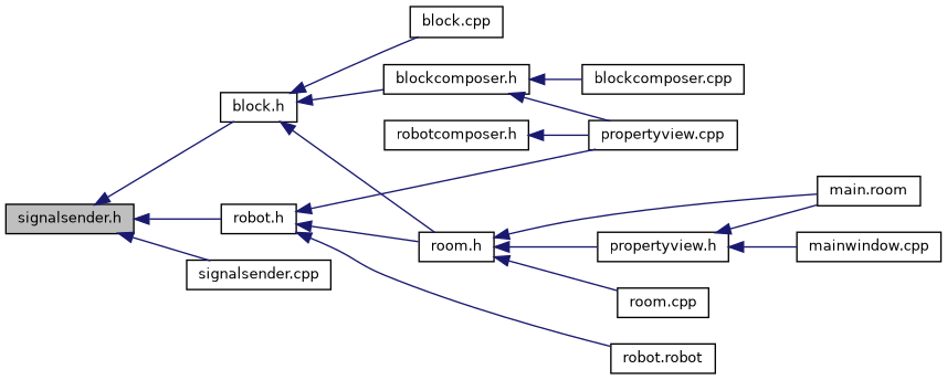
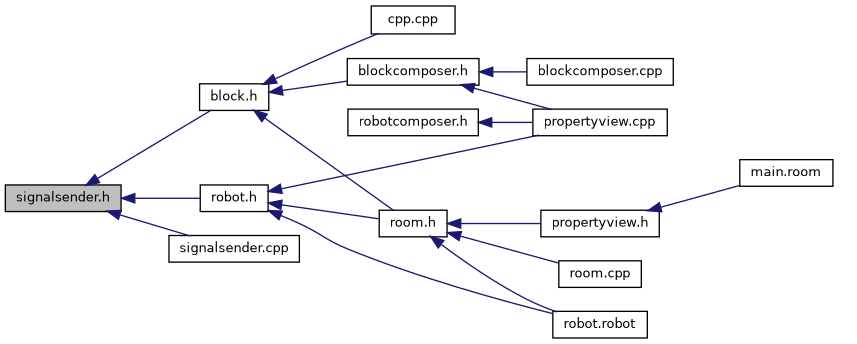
  digraph {
    rankdir=LR
    node [color=black fillcolor=white fontname=Helvetica fontsize=10 shape=record style=filled]
    edge [color=midnightblue dir=back fontname=Helvetica fontsize=10 labelfontname=Helvetica labelfontsize=10 style=solid]
    n1 [fillcolor=grey75 fontcolor=black height=0.2 label="signalsender.h" width=0.4]
    n2 [height=0.2 label="block.h" width=0.4]
    n3 [height=0.2 label="robot.h" width=0.4]
    n4 [height=0.2 label="signalsender.cpp" width=0.4]
-   n5 [height=0.2 label="block.cpp" width=0.4]
+   n5 [height=0.2 label="cpp.cpp" width=0.4]
    n6 [height=0.2 label="blockcomposer.h" width=0.4]
    n7 [height=0.2 label="room.h" width=0.4]
    n8 [height=0.2 label="propertyview.cpp" width=0.4]
    n9 [height=0.2 label="robot.robot" width=0.4]
    n10 [height=0.2 label="blockcomposer.cpp" width=0.4]
    n11 [height=0.2 label="propertyview.h" width=0.4]
    n12 [height=0.2 label="room.cpp" width=0.4]
    n13 [height=0.2 label="main.room" width=0.4]
-   n14 [height=0.2 label="mainwindow.cpp" width=0.4]
    n15 [height=0.2 label="robotcomposer.h" width=0.4]
    n1 -> n2
    n1 -> n3
    n1 -> n4
    n2 -> n5
    n2 -> n6
    n2 -> n7
    n3 -> n7
    n3 -> n8
    n3 -> n9
    n6 -> n8
    n6 -> n10
-   n7 -> n13
+   n7 -> n9
    n7 -> n11
    n7 -> n12
    n11 -> n13
-   n11 -> n14
    n15 -> n8
  }
